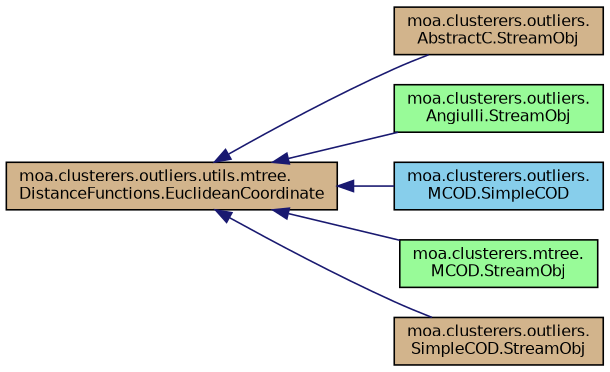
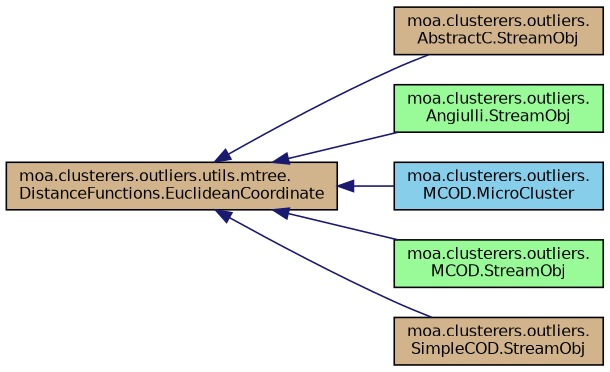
  digraph {
    rankdir=LR
    node [color=black fillcolor=tan fontname=Helvetica fontsize=10 shape=record style=filled]
    edge [color=midnightblue dir=back fontname=Helvetica fontsize=10 labelfontname=Helvetica labelfontsize=10 style=solid]
    n1 [fontcolor=black height=0.2 label="moa.clusterers.outliers.utils.mtree.\lDistanceFunctions.EuclideanCoordinate" width=0.4]
    n2 [height=0.2 label="moa.clusterers.outliers.\lAbstractC.StreamObj" width=0.4]
    n3 [fillcolor=palegreen height=0.2 label="moa.clusterers.outliers.\lAngiulli.StreamObj" width=0.4]
-   n4 [fillcolor=skyblue height=0.2 label="moa.clusterers.outliers.\lMCOD.SimpleCOD" width=0.4]
-   n5 [fillcolor=palegreen height=0.2 label="moa.clusterers.mtree.\lMCOD.StreamObj" width=0.4]
+   n4 [fillcolor=skyblue height=0.2 label="moa.clusterers.outliers.\lMCOD.MicroCluster" width=0.4]
+   n5 [fillcolor=palegreen height=0.2 label="moa.clusterers.outliers.\lMCOD.StreamObj" width=0.4]
    n6 [height=0.2 label="moa.clusterers.outliers.\lSimpleCOD.StreamObj" width=0.4]
    n1 -> n2
    n1 -> n3
    n1 -> n4
    n1 -> n5
    n1 -> n6
  }
